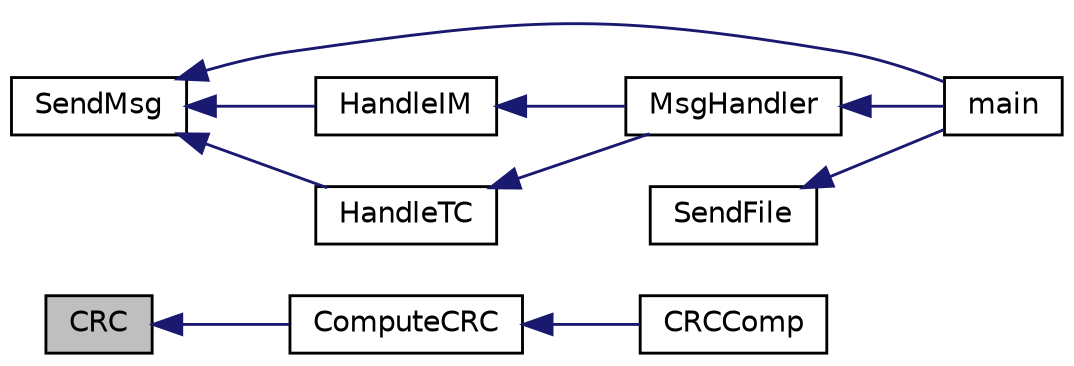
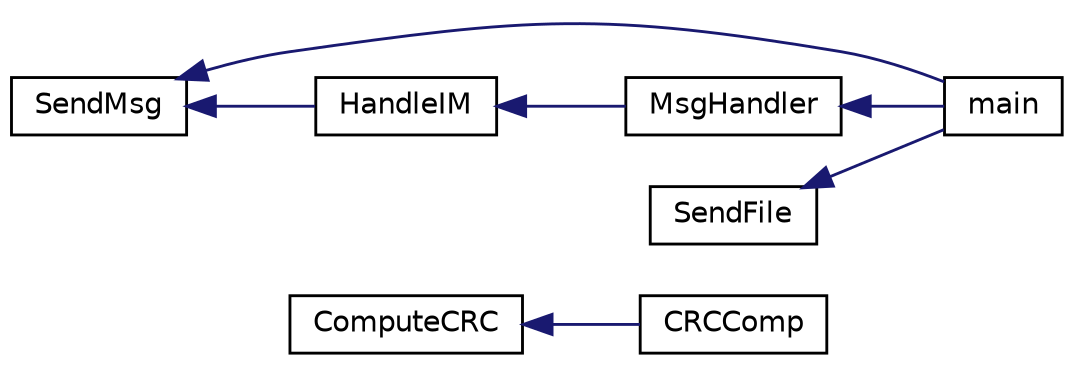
  digraph {
    rankdir=LR
    node [color=black fillcolor=white fontname=Helvetica fontsize=10 shape=record style=filled]
    edge [color=midnightblue dir=back fontname=Helvetica fontsize=10 labelfontname=Helvetica labelfontsize=10 style=solid]
-   n1 [fillcolor=grey75 fontcolor=black height=0.2 label=CRC width=0.4]
    n2 [height=0.2 label=ComputeCRC width=0.4]
    n3 [height=0.2 label=CRCComp width=0.4]
    n4 [height=0.2 label=SendMsg width=0.4]
    n5 [height=0.2 label=main width=0.4]
    n6 [height=0.2 label=HandleIM width=0.4]
-   n7 [height=0.2 label=HandleTC width=0.4]
    n8 [height=0.2 label=MsgHandler width=0.4]
    n9 [height=0.2 label=SendFile width=0.4]
-   n1 -> n2
    n2 -> n3
    n4 -> n5
    n4 -> n6
-   n4 -> n7
    n6 -> n8
-   n7 -> n8
    n8 -> n5
    n9 -> n5
  }
